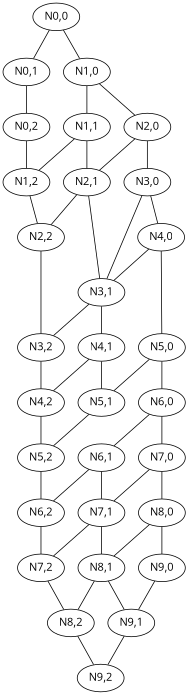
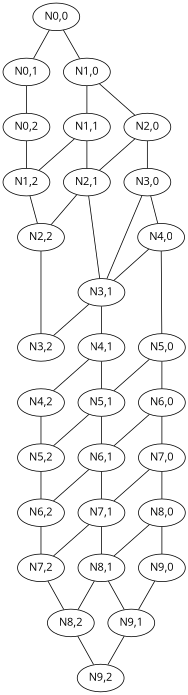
  graph {
    fontname="Open Sans"
    node [fontname="Open Sans"]
    edge [fontname="Open Sans"]
    "N0,0"
    "N0,1"
    "N1,0"
    "N0,2"
    "N1,1"
    "N2,0"
    "N1,2"
    "N2,1"
    "N2,2"
    "N3,0"
    "N3,1"
    "N3,2"
    "N4,0"
    "N4,1"
    "N4,2"
    "N5,0"
    "N5,1"
    "N5,2"
    "N6,0"
    "N6,1"
    "N6,2"
    "N7,0"
    "N7,1"
    "N7,2"
    "N8,0"
    "N8,1"
    "N8,2"
    "N9,0"
    "N9,1"
    "N9,2"
    "N0,0" -- "N0,1"
    "N0,0" -- "N1,0"
    "N0,1" -- "N0,2"
    "N1,0" -- "N1,1"
    "N1,0" -- "N2,0"
    "N0,2" -- "N1,2"
    "N1,1" -- "N1,2"
    "N1,1" -- "N2,1"
    "N2,0" -- "N2,1"
    "N2,0" -- "N3,0"
    "N1,2" -- "N2,2"
    "N2,1" -- "N2,2"
    "N2,1" -- "N3,1"
    "N2,2" -- "N3,2"
    "N3,0" -- "N3,1"
    "N3,0" -- "N4,0"
    "N3,1" -- "N3,2"
    "N3,1" -- "N4,1"
-   "N3,2" -- "N4,2"
    "N4,0" -- "N3,1"
    "N4,0" -- "N5,0"
    "N4,1" -- "N4,2"
    "N4,1" -- "N5,1"
    "N4,2" -- "N5,2"
    "N5,0" -- "N5,1"
    "N5,0" -- "N6,0"
    "N5,1" -- "N5,2"
+   "N5,1" -- "N6,1"
    "N5,2" -- "N6,2"
    "N6,0" -- "N6,1"
    "N6,0" -- "N7,0"
    "N6,1" -- "N6,2"
    "N6,1" -- "N7,1"
    "N6,2" -- "N7,2"
    "N7,0" -- "N7,1"
    "N7,0" -- "N8,0"
    "N7,1" -- "N7,2"
    "N7,1" -- "N8,1"
    "N7,2" -- "N8,2"
    "N8,0" -- "N8,1"
    "N8,0" -- "N9,0"
    "N8,1" -- "N8,2"
    "N8,1" -- "N9,1"
    "N8,2" -- "N9,2"
    "N9,0" -- "N9,1"
    "N9,1" -- "N9,2"
  }
